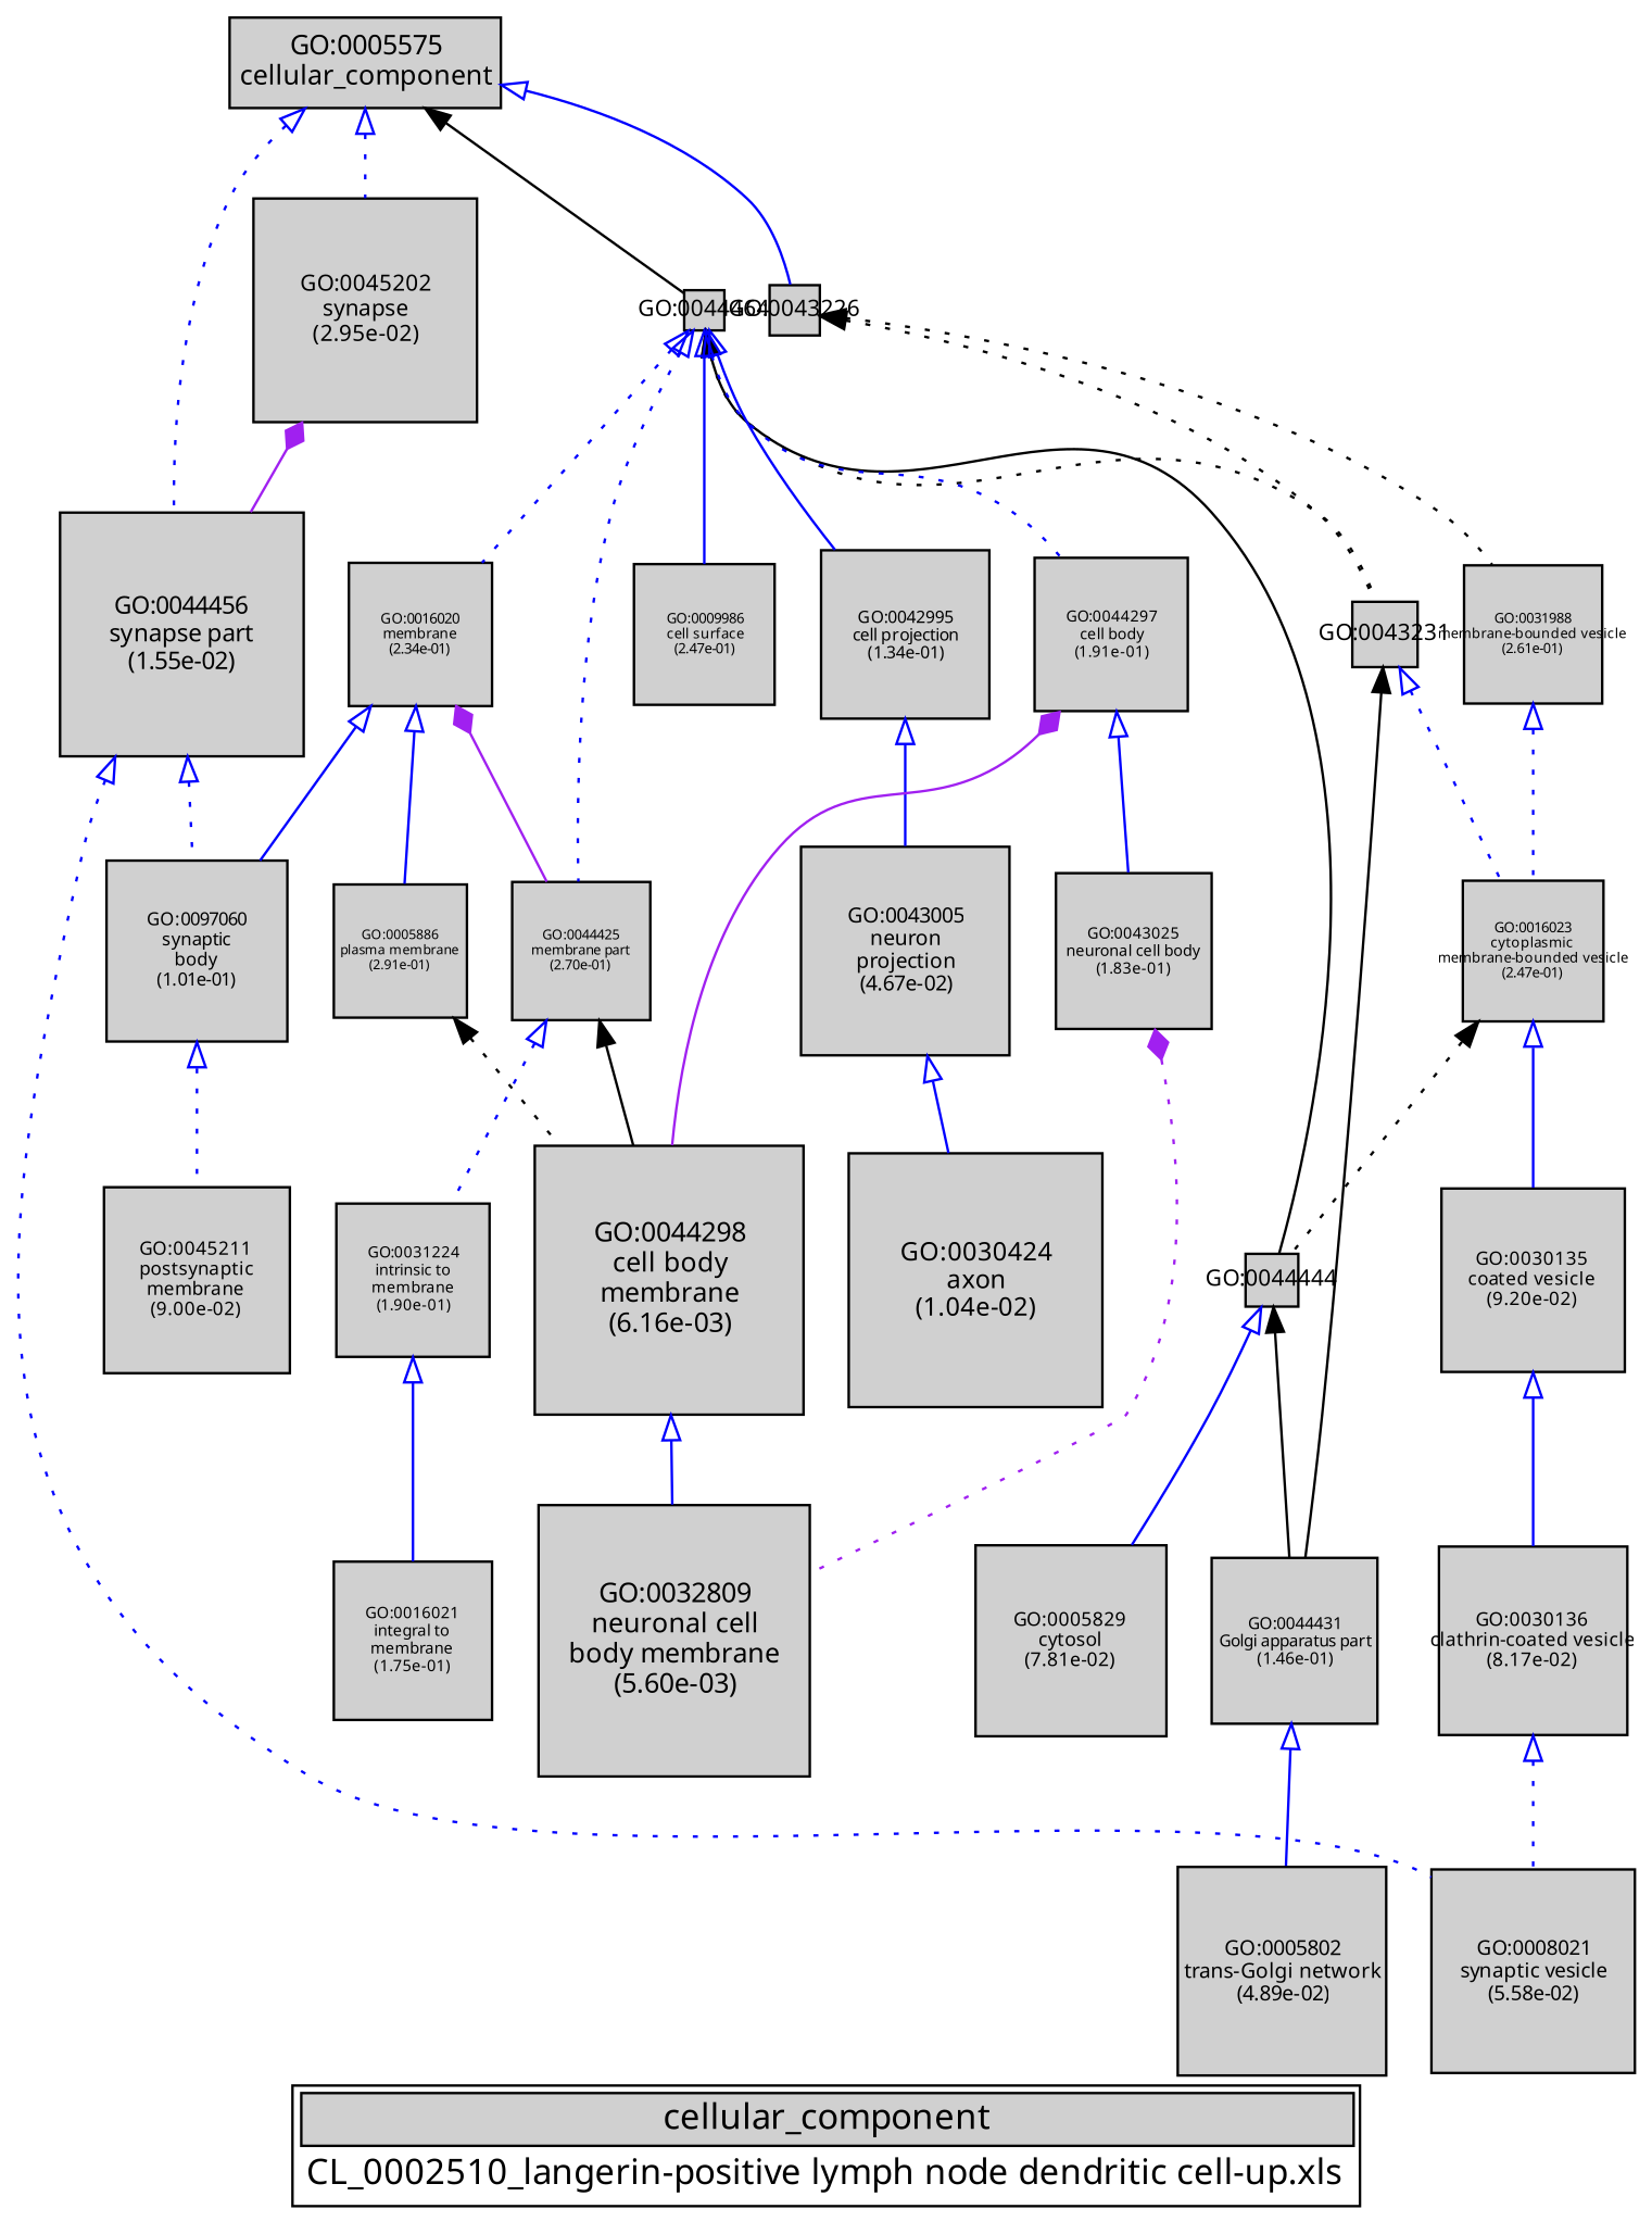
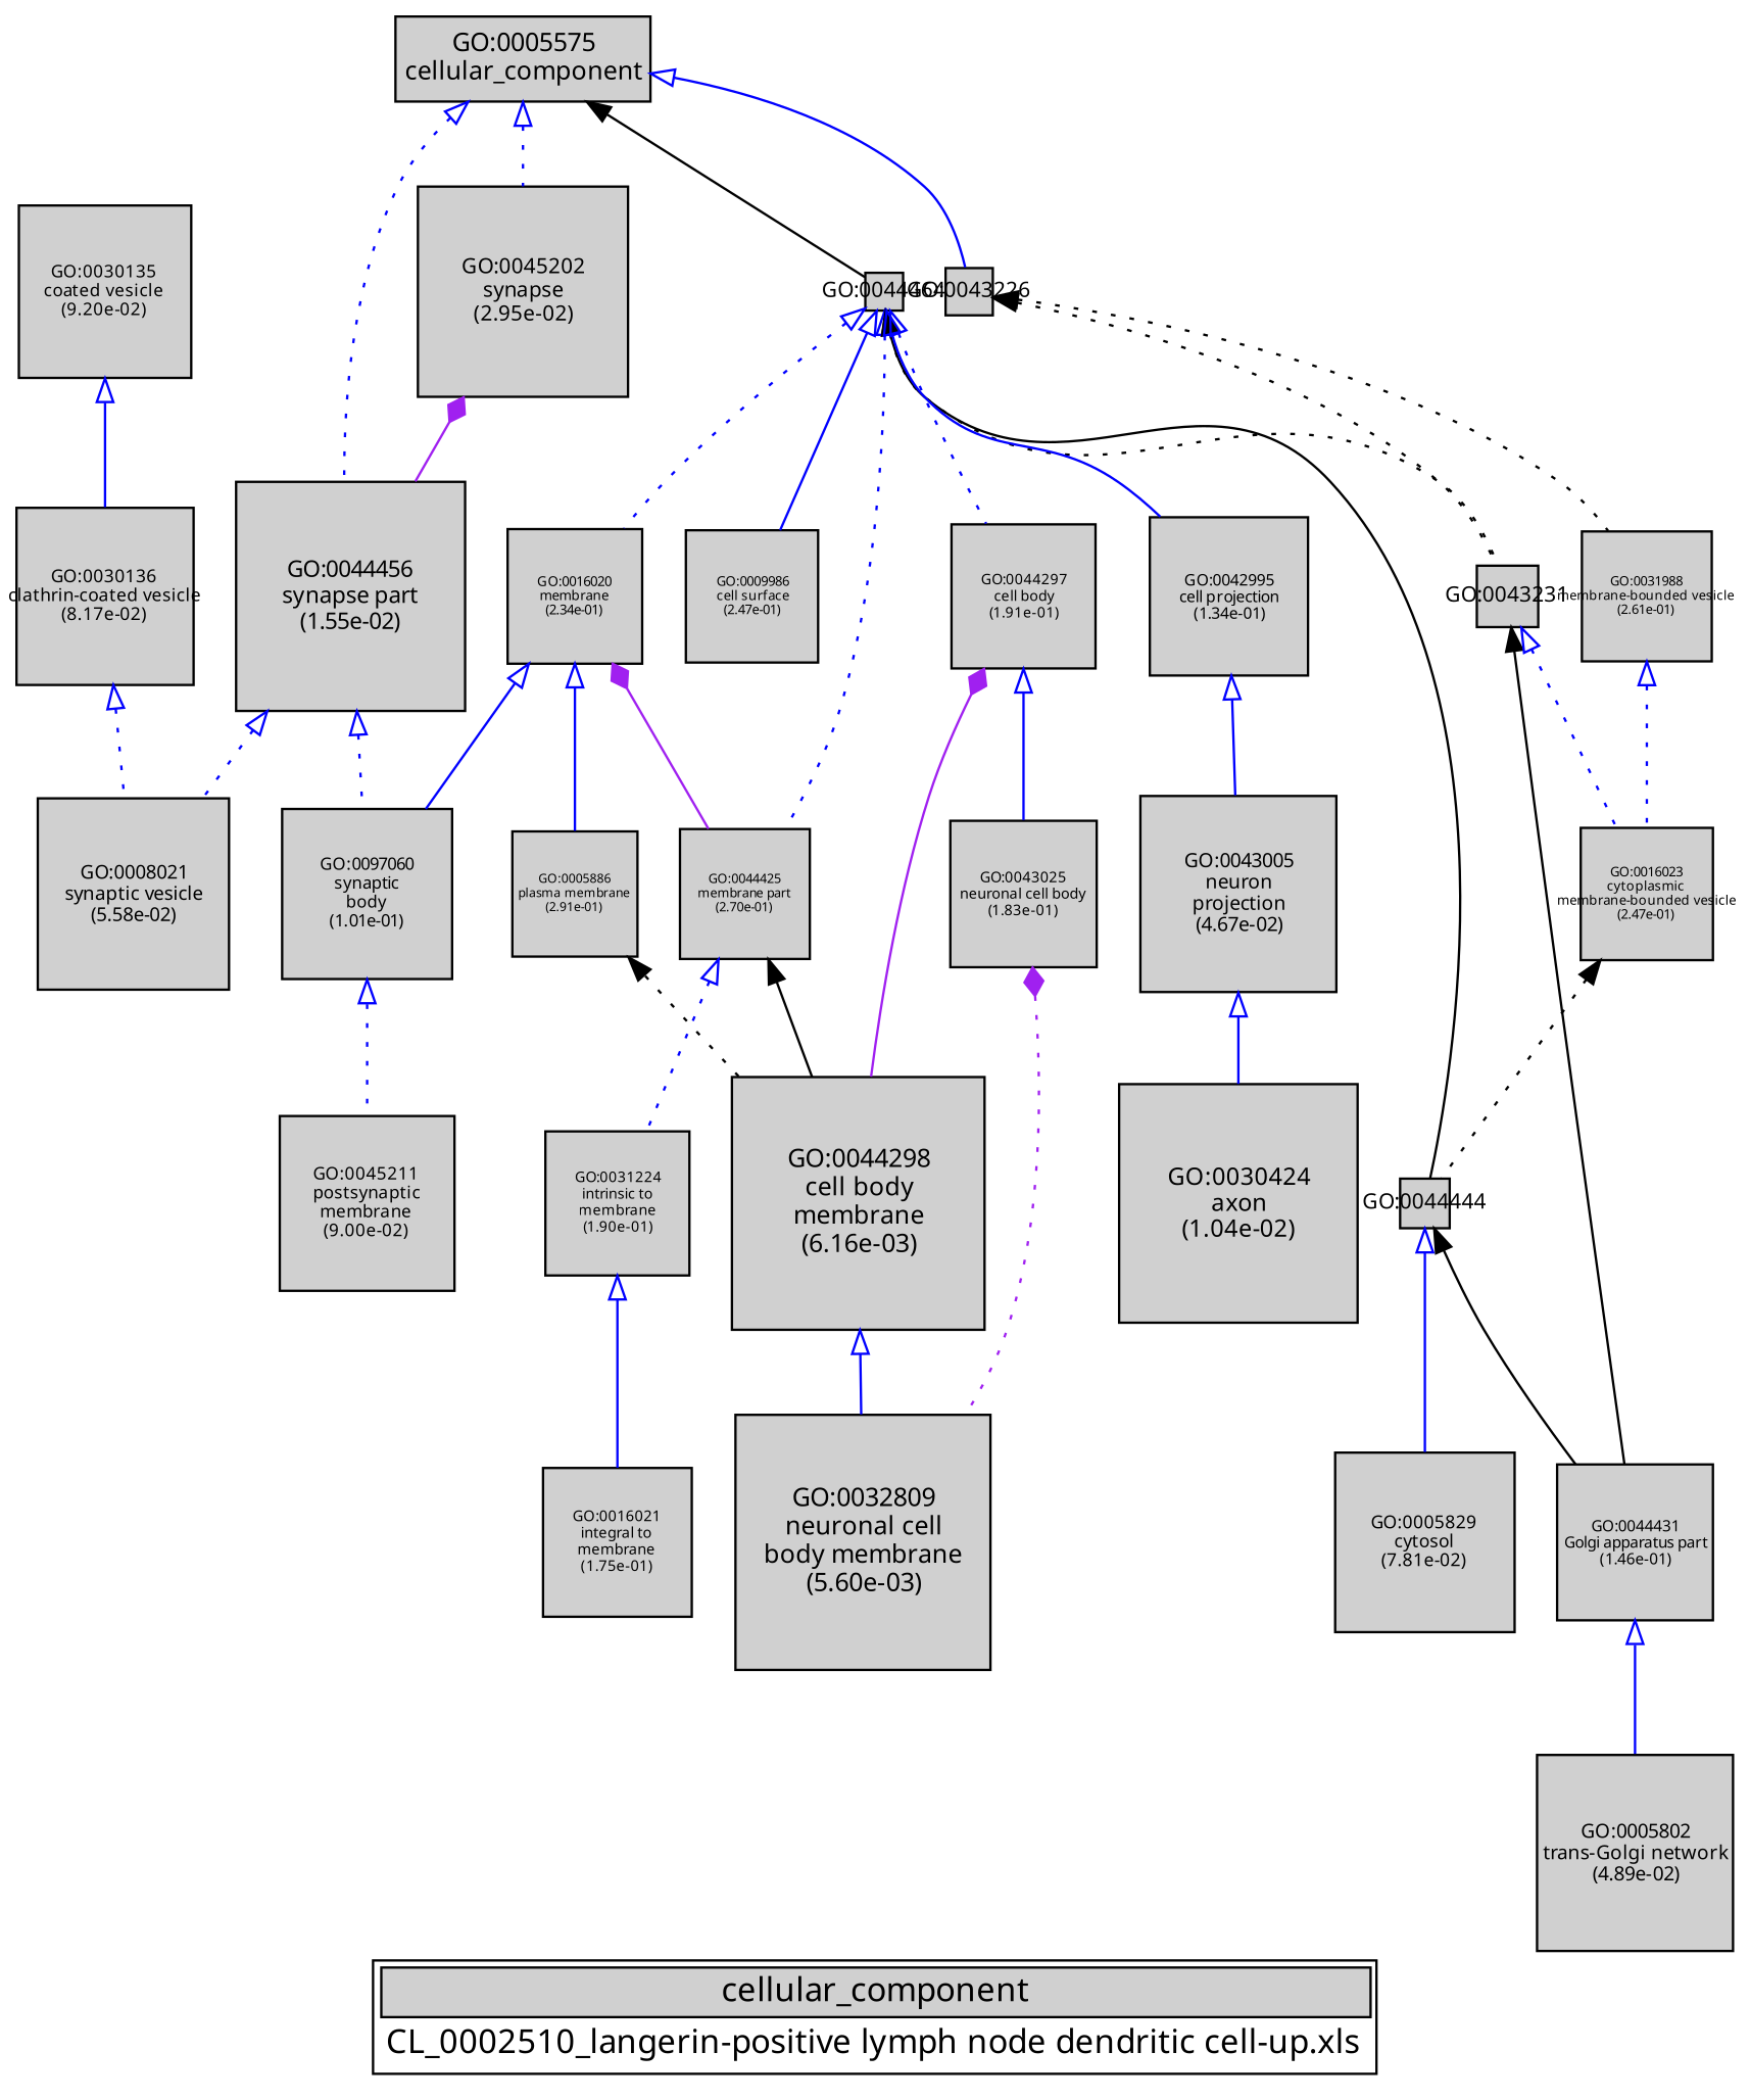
  digraph {
    bgcolor="#FFFFFF"
    fontname="Noto Sans"
    label=<<TABLE COLOR="black" BGCOLOR="white"><TR><TD COLSPAN="2" BGCOLOR="#D0D0D0"><FONT COLOR="black">cellular_component</FONT></TD></TR><TR><TD BORDER="0">CL_0002510_langerin-positive lymph node dendritic cell-up.xls</TD></TR></TABLE>>
    node [color=black fillcolor="#D0D0D0" fixedsize=true fontcolor=black fontname="Noto Sans" fontsize=9 shape=box style=filled]
    edge [dir=back fontname="Noto Sans" style=solid weight=5.0 arrowtail=empty color=blue]
    n1 [fontsize=10.8 height=1.5 label=<<TABLE BORDER="0"><TR><TD>GO:0032809<BR/>neuronal cell<BR/>body membrane<BR/>(5.60e-03)</TD></TR></TABLE>> width=1.5]
    "GO:0043231" [height=0.366636757821 width=0.366636757821]
    n3 [fontsize=5.74818504921 height=0.798359034612 label=<<TABLE BORDER="0"><TR><TD>GO:0016020<BR/>membrane<BR/>(2.34e-01)</TD></TR></TABLE>> width=0.798359034612]
    n4 [fontsize=9.69044927739 height=1.34589573297 label=<<TABLE BORDER="0"><TR><TD>GO:0044456<BR/>synapse part<BR/>(1.55e-02)</TD></TR></TABLE>> width=1.34589573297]
    n5 [fontsize=8.31407958911 height=1.15473327627 label=<<TABLE BORDER="0"><TR><TD>GO:0043005<BR/>neuron<BR/>projection<BR/>(4.67e-02)</TD></TR></TABLE>> width=1.15473327627]
    "GO:0044464" [height=0.226200607229 width=0.226200607229]
    n7 [fontsize=5.46070876673 height=0.758431773156 label=<<TABLE BORDER="0"><TR><TD>GO:0044425<BR/>membrane part<BR/>(2.70e-01)</TD></TR></TABLE>> width=0.758431773156]
    n8 [fontsize=10.8 label=<<TABLE BORDER="0"><TR><TD>GO:0005575<BR/>cellular_component</TD></TR></TABLE>> width=1.5]
    n9 [fontsize=6.60189392857 height=0.916929712301 label=<<TABLE BORDER="0"><TR><TD>GO:0044431<BR/>Golgi apparatus part<BR/>(1.46e-01)</TD></TR></TABLE>> width=0.916929712301]
    n10 [fontsize=5.30551225732 height=0.736876702405 label=<<TABLE BORDER="0"><TR><TD>GO:0005886<BR/>plasma membrane<BR/>(2.91e-01)</TD></TR></TABLE>> width=0.736876702405]
    "GO:0044444" [height=0.293066377976 width=0.293066377976]
    n12 [fontsize=7.59149447043 height=1.054374232 label=<<TABLE BORDER="0"><TR><TD>GO:0005829<BR/>cytosol<BR/>(7.81e-02)</TD></TR></TABLE>> width=1.054374232]
    n13 [fontsize=8.9102745078 height=1.23753812608 label=<<TABLE BORDER="0"><TR><TD>GO:0045202<BR/>synapse<BR/>(2.95e-02)</TD></TR></TABLE>> width=1.23753812608]
    n14 [fontsize=10.7009805357 height=1.48624729663 label=<<TABLE BORDER="0"><TR><TD>GO:0044298<BR/>cell body<BR/>membrane<BR/>(6.16e-03)</TD></TR></TABLE>> width=1.48624729663]
    n15 [fontsize=5.64371023931 height=0.783848644348 label=<<TABLE BORDER="0"><TR><TD>GO:0016023<BR/>cytoplasmic<BR/>membrane-bounded vesicle<BR/>(2.47e-01)</TD></TR></TABLE>> width=0.783848644348]
    n16 [fontsize=6.21357342905 height=0.86299630959 label=<<TABLE BORDER="0"><TR><TD>GO:0043025<BR/>neuronal cell body<BR/>(1.83e-01)</TD></TR></TABLE>> width=0.86299630959]
    n17 [fontsize=8.0709305403 height=1.12096257504 label=<<TABLE BORDER="0"><TR><TD>GO:0008021<BR/>synaptic vesicle<BR/>(5.58e-02)</TD></TR></TABLE>> width=1.12096257504]
    "GO:0043226" [height=0.271687100653 width=0.271687100653]
    n19 [fontsize=7.52502882479 height=1.04514289233 label=<<TABLE BORDER="0"><TR><TD>GO:0030136<BR/>clathrin-coated vesicle<BR/>(8.17e-02)</TD></TR></TABLE>> width=1.04514289233]
    n20 [fontsize=5.6402050243 height=0.78336180893 label=<<TABLE BORDER="0"><TR><TD>GO:0009986<BR/>cell surface<BR/>(2.47e-01)</TD></TR></TABLE>> width=0.78336180893]
    n21 [fontsize=6.14334428761 height=0.853242262168 label=<<TABLE BORDER="0"><TR><TD>GO:0031224<BR/>intrinsic to<BR/>membrane<BR/>(1.90e-01)</TD></TR></TABLE>> width=0.853242262168]
    n22 [fontsize=7.20575614998 height=1.00079946528 label=<<TABLE BORDER="0"><TR><TD>GO:0097060<BR/>synaptic<BR/>body<BR/>(1.01e-01)</TD></TR></TABLE>> width=1.00079946528]
    n23 [fontsize=10.1339401937 height=1.40749169356 label=<<TABLE BORDER="0"><TR><TD>GO:0030424<BR/>axon<BR/>(1.04e-02)</TD></TR></TABLE>> width=1.40749169356]
    n24 [fontsize=7.34515682627 height=1.02016067032 label=<<TABLE BORDER="0"><TR><TD>GO:0030135<BR/>coated vesicle<BR/>(9.20e-02)</TD></TR></TABLE>> width=1.02016067032]
    n25 [fontsize=6.74302421537 height=0.936531141023 label=<<TABLE BORDER="0"><TR><TD>GO:0042995<BR/>cell projection<BR/>(1.34e-01)</TD></TR></TABLE>> width=0.936531141023]
    n26 [fontsize=6.12742123963 height=0.851030727726 label=<<TABLE BORDER="0"><TR><TD>GO:0044297<BR/>cell body<BR/>(1.91e-01)</TD></TR></TABLE>> width=0.851030727726]
    n27 [fontsize=7.37965108707 height=1.02495153987 label=<<TABLE BORDER="0"><TR><TD>GO:0045211<BR/>postsynaptic<BR/>membrane<BR/>(9.00e-02)</TD></TR></TABLE>> width=1.02495153987]
    n28 [fontsize=8.25354452487 height=1.14632562845 label=<<TABLE BORDER="0"><TR><TD>GO:0005802<BR/>trans-Golgi network<BR/>(4.89e-02)</TD></TR></TABLE>> width=1.14632562845]
    n29 [fontsize=5.53099312578 height=0.768193489692 label=<<TABLE BORDER="0"><TR><TD>GO:0031988<BR/>membrane-bounded vesicle<BR/>(2.61e-01)</TD></TR></TABLE>> width=0.768193489692]
    n30 [fontsize=6.2883272491 height=0.873378784597 label=<<TABLE BORDER="0"><TR><TD>GO:0016021<BR/>integral to<BR/>membrane<BR/>(1.75e-01)</TD></TR></TABLE>> width=0.873378784597]
    subgraph sub_1 {
      n1
      "GO:0043231"
      n3
      n4
      n5
      "GO:0044464"
      n7
      n8
      n9
      n10
      "GO:0044444"
      n12
      n13
      n14
      n15
      n16
      n17
      "GO:0043226"
      n19
      n20
      n21
      n22
      n23
      n24
      n25
      n26
      n27
      n28
      n29
      n30
    }
    subgraph sub_2 {
      subgraph sub_3 {
        subgraph sub_4 {
        }
        subgraph sub_5 {
        }
      }
      subgraph sub_6 {
        n1
        n3
        n4
        n7
        n13
        n14
        n16
        n26
      }
      subgraph sub_7 {
        n1
        "GO:0043231"
        n3
        n4
        n5
        "GO:0044464"
        n7
        n8
        n9
        n10
        "GO:0044444"
        n12
        n13
        n14
        n15
        n16
        n17
        "GO:0043226"
        n19
        n20
        n21
        n22
        n23
        n24
        n25
        n26
        n27
        n28
        n29
        n30
      }
    }
    "GO:0043231" -> n9 [weight=1 arrowtail="" color=""]
    "GO:0043231" -> n15 [style=dotted]
    n3 -> n7 [arrowtail=diamond color=purple weight=2.5]
    n3 -> n10
    n3 -> n22
    n4 -> n17 [style=dotted]
    n4 -> n22 [style=dotted]
    n5 -> n23
    "GO:0044464" -> "GO:0043231" [style=dotted weight=1 arrowtail="" color=""]
    "GO:0044464" -> n3 [style=dotted]
    "GO:0044464" -> n7 [style=dotted]
    "GO:0044464" -> "GO:0044444" [weight=1 arrowtail="" color=""]
    "GO:0044464" -> n20
    "GO:0044464" -> n25
    "GO:0044464" -> n26 [style=dotted]
    n7 -> n14 [weight=1 arrowtail="" color=""]
    n7 -> n21 [style=dotted]
    n8 -> n4 [style=dotted]
    n8 -> "GO:0044464" [weight=1 arrowtail="" color=""]
    n8 -> n13 [style=dotted]
    n8 -> "GO:0043226"
    n9 -> n28
    n10 -> n14 [style=dotted weight=1 arrowtail="" color=""]
    "GO:0044444" -> n9 [weight=1 arrowtail="" color=""]
    "GO:0044444" -> n12
    n13 -> n4 [arrowtail=diamond color=purple weight=2.5]
    n14 -> n1
    n15 -> "GO:0044444" [style=dotted weight=1 arrowtail="" color=""]
-   n15 -> n24
    n16 -> n1 [arrowtail=diamond color=purple style=dotted weight=2.5]
    "GO:0043226" -> "GO:0043231" [style=dotted weight=1 arrowtail="" color=""]
    "GO:0043226" -> n29 [style=dotted weight=1 arrowtail="" color=""]
    n19 -> n17 [style=dotted]
    n21 -> n30
    n22 -> n27 [style=dotted]
    n24 -> n19
    n25 -> n5
    n26 -> n14 [arrowtail=diamond color=purple weight=2.5]
    n26 -> n16
    n29 -> n15 [style=dotted]
  }
